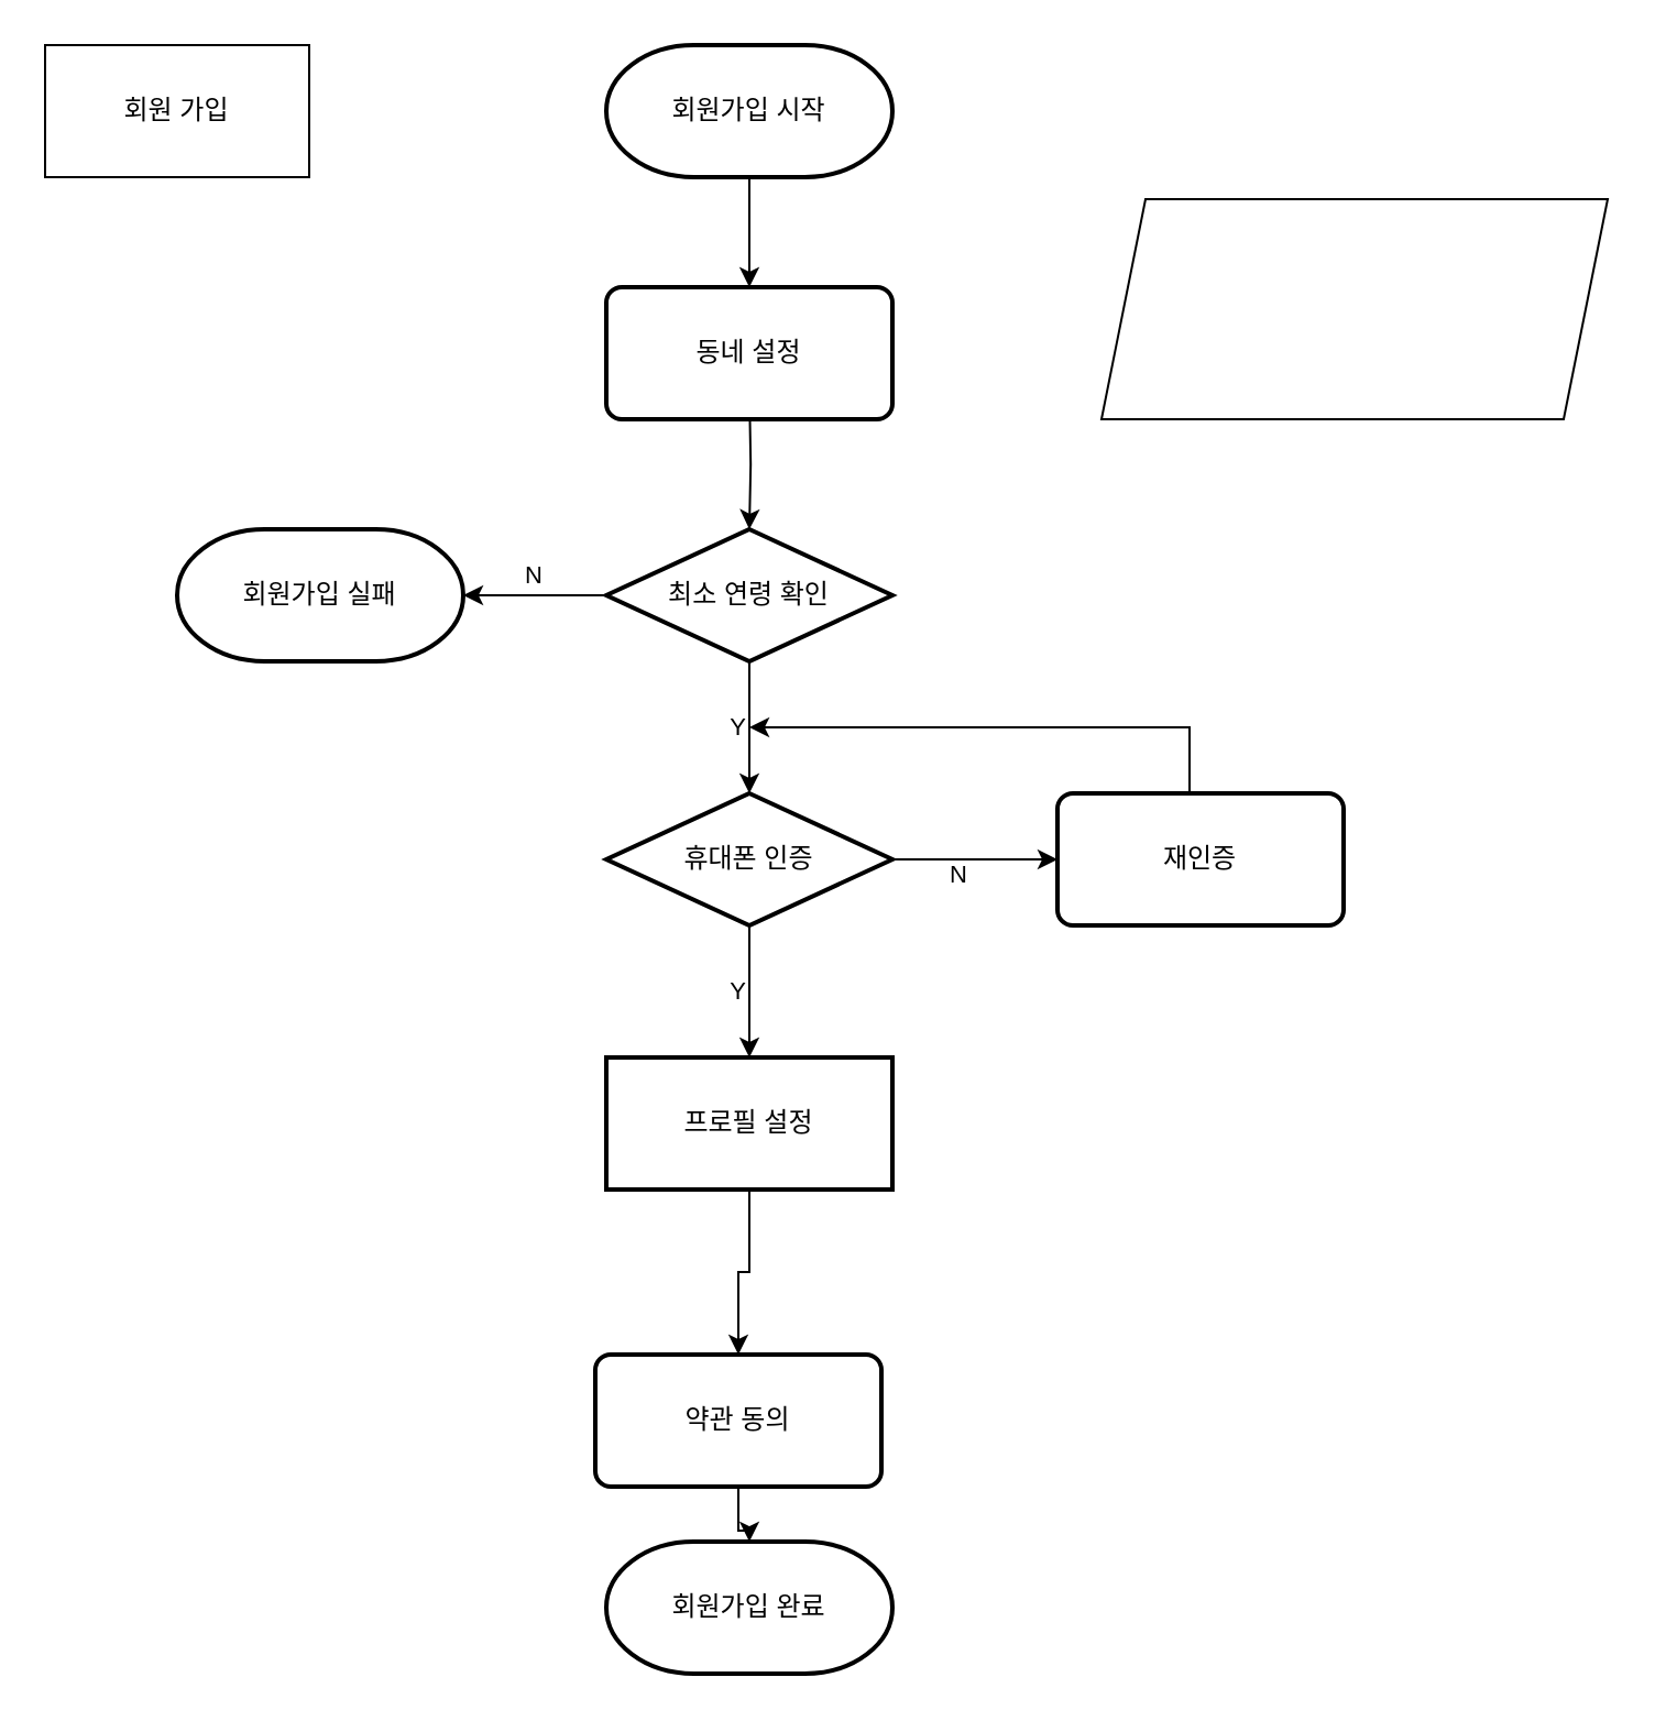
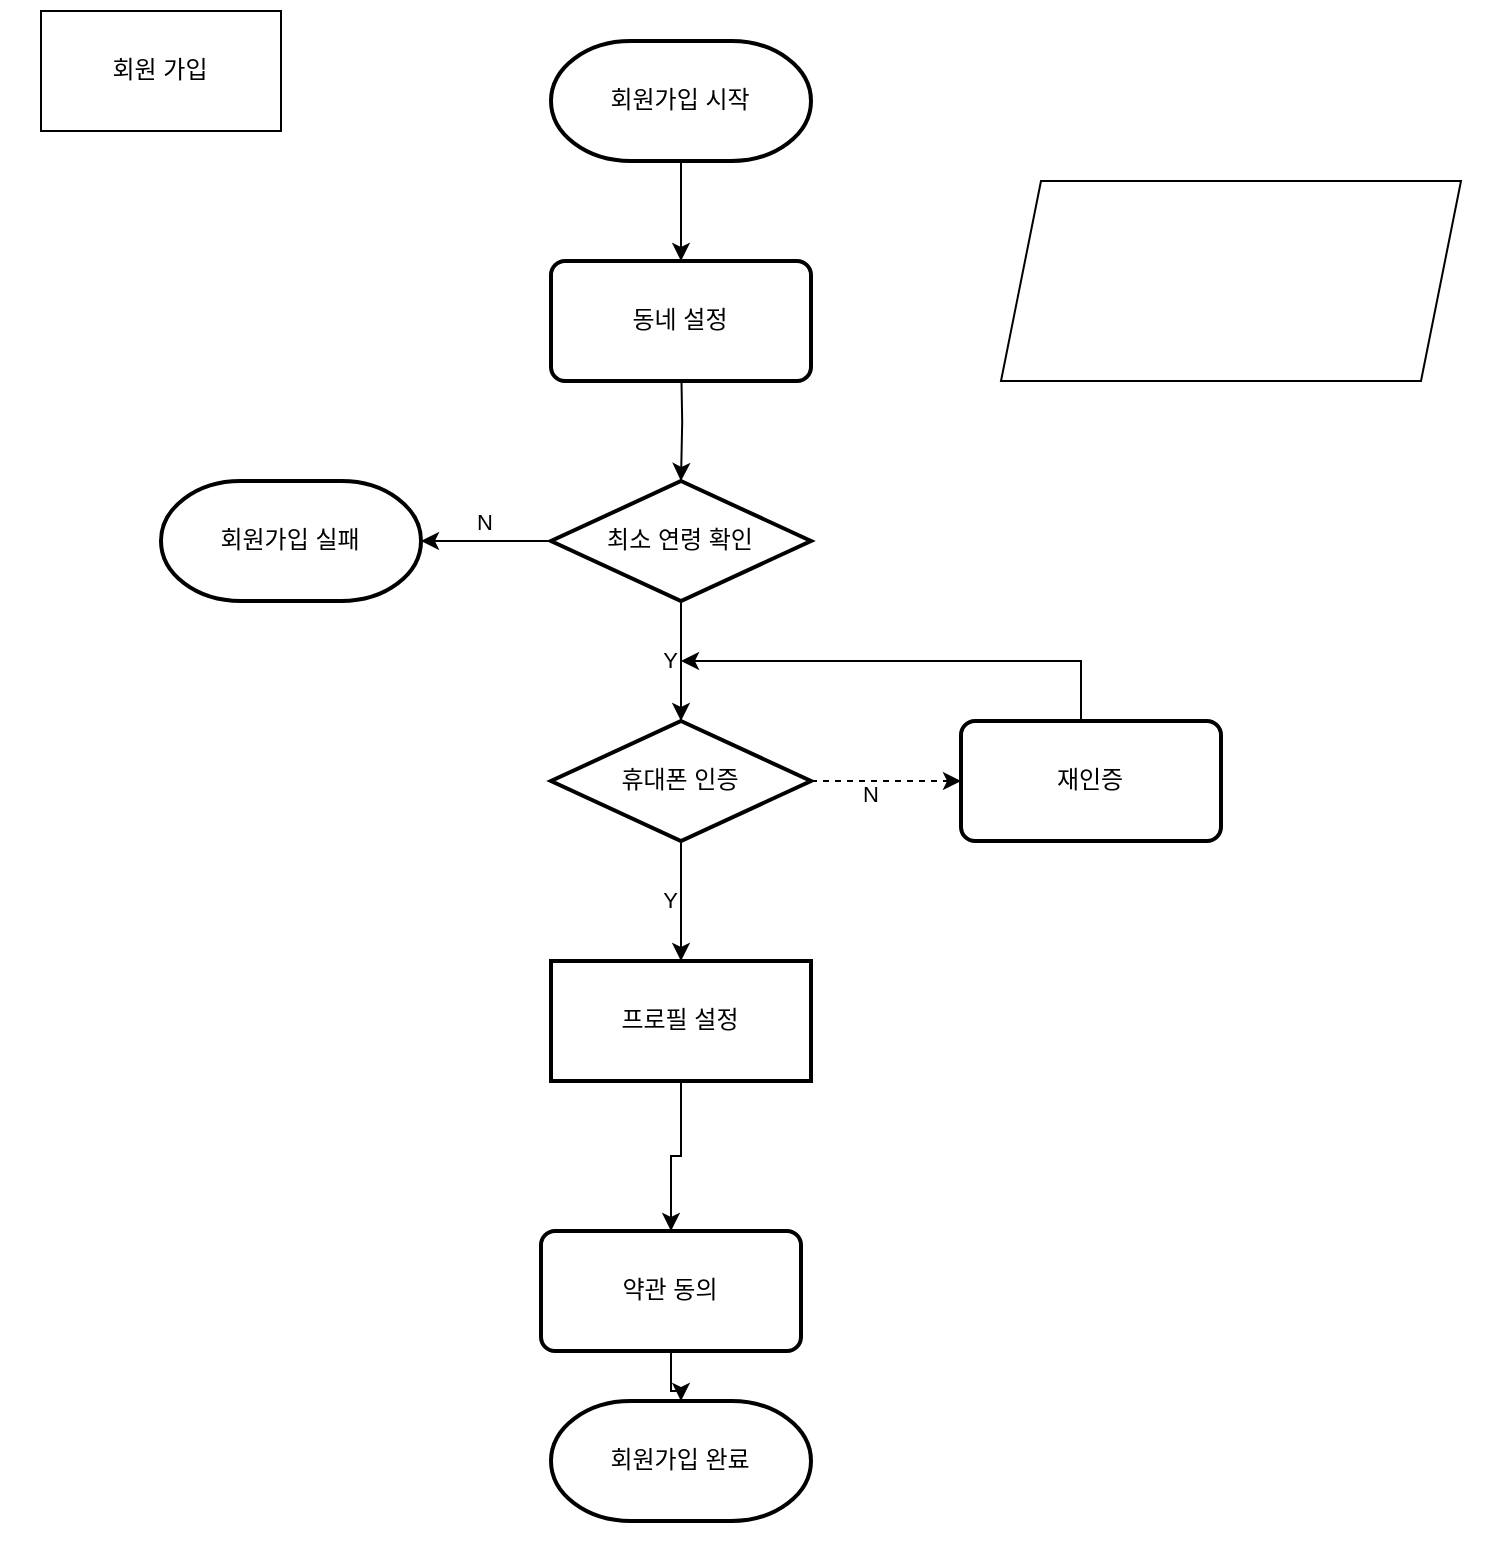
  <mxCell id="0" />
  <mxCell id="1" parent="0" />
- <mxCell id="2" value="회원 가입" style="rounded=0;whiteSpace=wrap;html=1;" parent="1" vertex="1"><mxGeometry x="20" y="20" width="120" height="60" as="geometry" /></mxCell>
+ <mxCell id="2" value="회원 가입" style="rounded=0;whiteSpace=wrap;html=1;" parent="1" vertex="1"><mxGeometry x="20" y="5" width="120" height="60" as="geometry" /></mxCell>
  <mxCell id="3" value="" style="edgeStyle=orthogonalEdgeStyle;rounded=0;orthogonalLoop=1;jettySize=auto;html=1;" parent="1" edge="1"><mxGeometry relative="1" as="geometry"><mxPoint x="340.067" y="180" as="sourcePoint" /><mxPoint x="340" y="240" as="targetPoint" /></mxGeometry></mxCell>
- <mxCell id="4" value="" style="edgeStyle=orthogonalEdgeStyle;rounded=0;orthogonalLoop=1;jettySize=auto;html=1;exitX=1;exitY=0.5;exitDx=0;exitDy=0;exitPerimeter=0;entryX=0;entryY=0.5;entryDx=0;entryDy=0;" parent="1" source="15" target="17" edge="1"><mxGeometry relative="1" as="geometry"><mxPoint x="410" y="410" as="sourcePoint" /><mxPoint x="480" y="410" as="targetPoint" /></mxGeometry></mxCell>
+ <mxCell id="4" value="" style="edgeStyle=orthogonalEdgeStyle;rounded=0;orthogonalLoop=1;jettySize=auto;html=1;exitX=1;exitY=0.5;exitDx=0;exitDy=0;exitPerimeter=0;entryX=0;entryY=0.5;entryDx=0;entryDy=0;dashed=1;" parent="1" source="15" target="17" edge="1"><mxGeometry relative="1" as="geometry"><mxPoint x="410" y="410" as="sourcePoint" /><mxPoint x="480" y="410" as="targetPoint" /></mxGeometry></mxCell>
  <mxCell id="5" value="N" style="edgeLabel;html=1;align=center;verticalAlign=middle;resizable=0;points=[];" parent="4" vertex="1" connectable="0"><mxGeometry x="-0.229" y="-6" relative="1" as="geometry"><mxPoint as="offset" /></mxGeometry></mxCell>
  <mxCell id="6" value="Y" style="edgeStyle=orthogonalEdgeStyle;rounded=0;orthogonalLoop=1;jettySize=auto;html=1;labelPosition=left;verticalLabelPosition=middle;align=right;verticalAlign=middle;exitX=0.5;exitY=1;exitDx=0;exitDy=0;exitPerimeter=0;entryX=0.5;entryY=0;entryDx=0;entryDy=0;" parent="1" source="15" target="18" edge="1"><mxGeometry relative="1" as="geometry"><mxPoint x="340" y="450" as="sourcePoint" /><mxPoint x="340" y="500" as="targetPoint" /></mxGeometry></mxCell>
  <mxCell id="7" value="" style="edgeStyle=orthogonalEdgeStyle;rounded=0;orthogonalLoop=1;jettySize=auto;html=1;exitX=0.5;exitY=1;exitDx=0;exitDy=0;entryX=0.5;entryY=0;entryDx=0;entryDy=0;" parent="1" source="18" target="20" edge="1"><mxGeometry relative="1" as="geometry"><mxPoint x="340" y="560" as="sourcePoint" /><mxPoint x="340" y="610" as="targetPoint" /></mxGeometry></mxCell>
  <mxCell id="8" value="" style="edgeStyle=orthogonalEdgeStyle;rounded=0;orthogonalLoop=1;jettySize=auto;html=1;exitX=0.5;exitY=0;exitDx=0;exitDy=0;" parent="1" edge="1"><mxGeometry relative="1" as="geometry"><mxPoint x="540" y="380" as="sourcePoint" /><mxPoint x="340" y="330" as="targetPoint" /><Array as="points"><mxPoint x="540" y="330" /><mxPoint x="340" y="330" /></Array></mxGeometry></mxCell>
  <mxCell id="9" value="Y" style="edgeStyle=orthogonalEdgeStyle;rounded=0;orthogonalLoop=1;jettySize=auto;html=1;labelPosition=left;verticalLabelPosition=middle;align=right;verticalAlign=middle;exitX=0.5;exitY=1;exitDx=0;exitDy=0;exitPerimeter=0;entryX=0.5;entryY=0;entryDx=0;entryDy=0;entryPerimeter=0;" parent="1" source="16" target="15" edge="1"><mxGeometry relative="1" as="geometry"><mxPoint x="340" y="320" as="sourcePoint" /><mxPoint x="340" y="380" as="targetPoint" /></mxGeometry></mxCell>
  <mxCell id="10" value="N" style="edgeStyle=orthogonalEdgeStyle;rounded=0;orthogonalLoop=1;jettySize=auto;html=1;labelPosition=center;verticalLabelPosition=top;align=center;verticalAlign=bottom;entryX=1;entryY=0.5;entryDx=0;entryDy=0;entryPerimeter=0;exitX=0;exitY=0.5;exitDx=0;exitDy=0;exitPerimeter=0;" parent="1" source="16" target="14" edge="1"><mxGeometry relative="1" as="geometry"><mxPoint x="270" y="279" as="sourcePoint" /><mxPoint x="220" y="279" as="targetPoint" /></mxGeometry></mxCell>
  <mxCell id="11" value="" style="edgeStyle=orthogonalEdgeStyle;rounded=0;orthogonalLoop=1;jettySize=auto;html=1;" parent="1" source="12" target="13" edge="1"><mxGeometry relative="1" as="geometry" /></mxCell>
  <mxCell id="12" value="회원가입 시작" style="strokeWidth=2;html=1;shape=mxgraph.flowchart.terminator;whiteSpace=wrap;" parent="1" vertex="1"><mxGeometry x="275" y="20" width="130" height="60" as="geometry" /></mxCell>
  <mxCell id="13" value="동네 설정" style="rounded=1;whiteSpace=wrap;html=1;absoluteArcSize=1;arcSize=14;strokeWidth=2;" parent="1" vertex="1"><mxGeometry x="275" y="130" width="130" height="60" as="geometry" /></mxCell>
  <mxCell id="14" value="회원가입 실패" style="strokeWidth=2;html=1;shape=mxgraph.flowchart.terminator;whiteSpace=wrap;" parent="1" vertex="1"><mxGeometry x="80" y="240" width="130" height="60" as="geometry" /></mxCell>
  <mxCell id="15" value="&lt;span style=&quot;color: rgb(0, 0, 0); font-family: Helvetica; font-size: 12px; font-style: normal; font-variant-ligatures: normal; font-variant-caps: normal; font-weight: 400; letter-spacing: normal; orphans: 2; text-align: center; text-indent: 0px; text-transform: none; widows: 2; word-spacing: 0px; -webkit-text-stroke-width: 0px; white-space: normal; text-decoration-thickness: initial; text-decoration-style: initial; text-decoration-color: initial; float: none; display: inline !important;&quot;&gt;휴대폰 인증&lt;/span&gt;" style="strokeWidth=2;html=1;shape=mxgraph.flowchart.decision;whiteSpace=wrap;" parent="1" vertex="1"><mxGeometry x="275" y="360" width="130" height="60" as="geometry" /></mxCell>
  <mxCell id="16" value="최소 연령 확인" style="strokeWidth=2;html=1;shape=mxgraph.flowchart.decision;whiteSpace=wrap;" parent="1" vertex="1"><mxGeometry x="275" y="240" width="130" height="60" as="geometry" /></mxCell>
  <mxCell id="17" value="재인증" style="rounded=1;whiteSpace=wrap;html=1;absoluteArcSize=1;arcSize=14;strokeWidth=2;" parent="1" vertex="1"><mxGeometry x="480" y="360" width="130" height="60" as="geometry" /></mxCell>
  <mxCell id="18" value="프로필 설정" style="whiteSpace=wrap;html=1;absoluteArcSize=1;arcSize=14;strokeWidth=2;rounded=0;" parent="1" vertex="1"><mxGeometry x="275" y="480" width="130" height="60" as="geometry" /></mxCell>
  <mxCell id="19" value="" style="edgeStyle=orthogonalEdgeStyle;rounded=0;orthogonalLoop=1;jettySize=auto;html=1;" parent="1" source="20" target="21" edge="1"><mxGeometry relative="1" as="geometry" /></mxCell>
  <mxCell id="20" value="약관 동의" style="rounded=1;whiteSpace=wrap;html=1;absoluteArcSize=1;arcSize=14;strokeWidth=2;" parent="1" vertex="1"><mxGeometry x="270" y="615" width="130" height="60" as="geometry" /></mxCell>
  <mxCell id="21" value="회원가입 완료" style="strokeWidth=2;html=1;shape=mxgraph.flowchart.terminator;whiteSpace=wrap;" parent="1" vertex="1"><mxGeometry x="275" y="700" width="130" height="60" as="geometry" /></mxCell>
  <mxCell id="22" value="" style="shape=parallelogram;perimeter=parallelogramPerimeter;whiteSpace=wrap;html=1;fixedSize=1;" vertex="1" parent="1"><mxGeometry x="500" y="90" width="230" height="100" as="geometry" /></mxCell>
